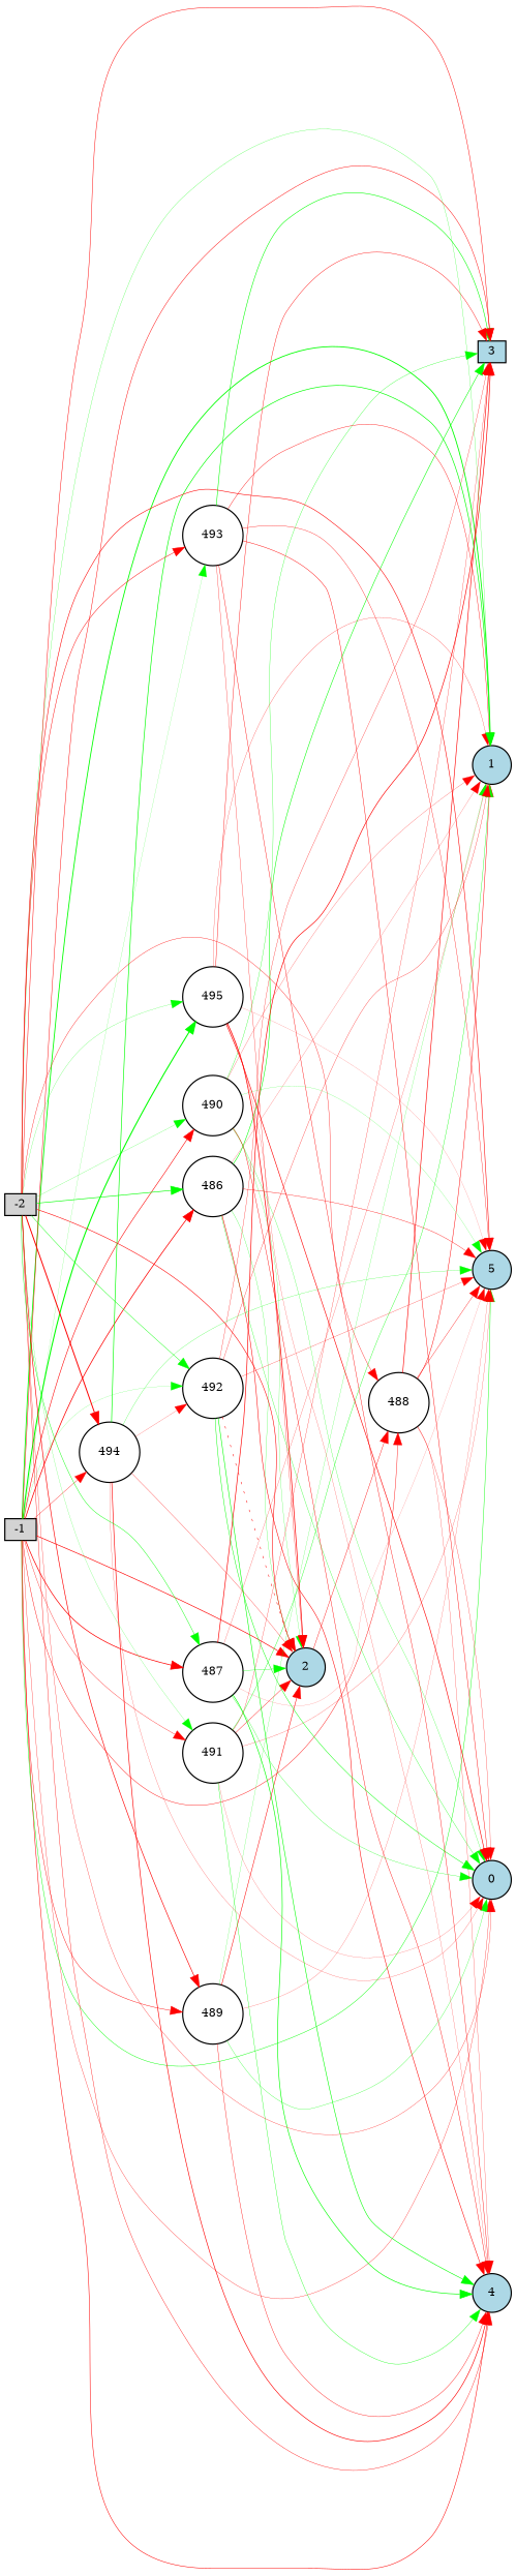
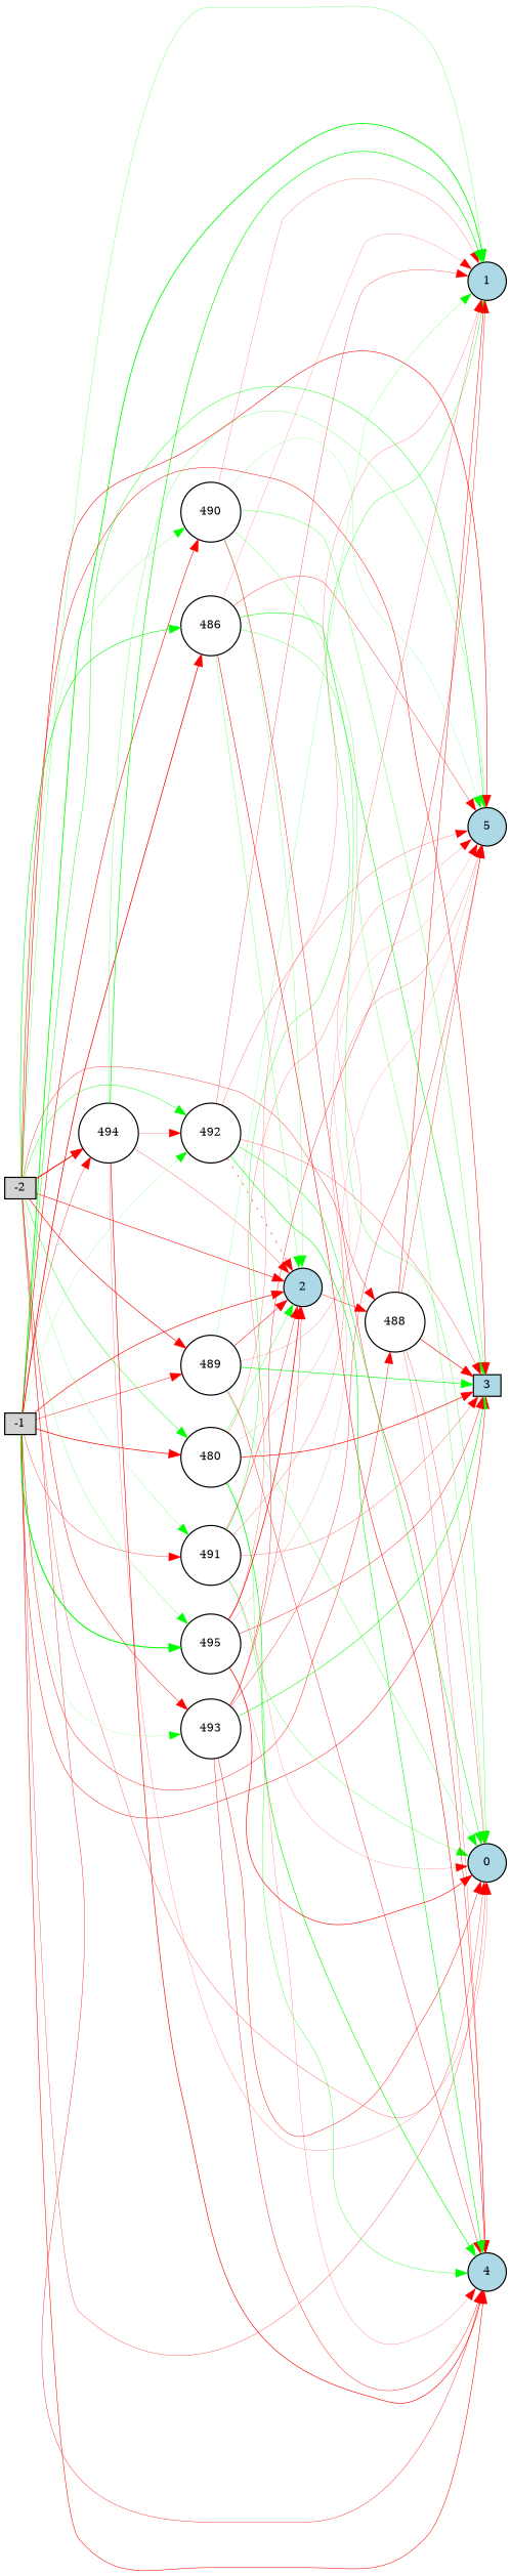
  digraph {
    rankdir=LR
    node [fillcolor=white fontsize=9 shape=circle style=filled]
    edge [color=red style=solid]
    -1 [fillcolor=lightgray height=0.2 shape=box width=0.2]
    0 [fillcolor=lightblue height=0.2 width=0.2]
    1 [fillcolor=lightblue height=0.2 width=0.2]
    2 [fillcolor=lightblue height=0.2 width=0.2]
    3 [fillcolor=lightblue height=0.2 shape=box width=0.2]
    4 [fillcolor=lightblue height=0.2 width=0.2]
    5 [fillcolor=lightblue height=0.2 width=0.2]
    486 [height=0.2 width=0.2]
-   487 [height=0.2 width=0.2]
+   487 [height=0.2 width=0.2 label=480]
    488 [height=0.2 width=0.2]
    489 [height=0.2 width=0.2]
    490 [height=0.2 width=0.2]
    491 [height=0.2 width=0.2]
    492 [height=0.2 width=0.2]
    493 [height=0.2 width=0.2]
    494 [height=0.2 width=0.2]
    495 [height=0.2 width=0.2]
    -2 [fillcolor=lightgray height=0.2 shape=box width=0.2]
    -1 -> 0 [penwidth=0.2506488639215134]
    -1 -> 1 [color=green penwidth=0.7123895042885976]
    -1 -> 2 [penwidth=0.5337465145688272]
    -1 -> 3 [penwidth=0.3865824056115006]
    -1 -> 4 [penwidth=0.4325829957156119]
    -1 -> 5 [color=green penwidth=0.36556126083884766]
    -1 -> 486 [penwidth=0.6233653551546883]
    -1 -> 487 [penwidth=0.5871775280817313]
    -1 -> 488 [penwidth=0.34806662200779304]
    -1 -> 489 [penwidth=0.35417322119269645]
    -1 -> 490 [penwidth=0.471144486688132]
    -1 -> 491 [penwidth=0.2733687325717381]
    -1 -> 492 [color=green penwidth=0.12122737882082235]
    -1 -> 493 [color=green penwidth=0.1196620763569708]
    -1 -> 494 [penwidth=0.27159339808853]
    -1 -> 495 [color=green penwidth=0.8998265433960418]
    2 -> 488 [penwidth=0.3337700131492905]
    486 -> 0 [color=green penwidth=0.2527109690512238]
    486 -> 1 [penwidth=0.1456813473351436]
    486 -> 2 [color=green penwidth=0.20195594029177713]
    486 -> 3 [color=green penwidth=0.44795455620980984]
    486 -> 4 [penwidth=0.44498589195064886]
    486 -> 5 [penwidth=0.2995994921202516]
    487 -> 0 [color=green penwidth=0.23283761045930781]
    487 -> 1 [penwidth=0.17372905910953498]
    487 -> 2 [color=green penwidth=0.2645938418496805]
    487 -> 3 [penwidth=0.5470760694348022]
    487 -> 4 [color=green penwidth=0.525073399451443]
    487 -> 5 [penwidth=0.10794245987749386]
    488 -> 0 [penwidth=0.22568146533194886]
    488 -> 1 [penwidth=0.39259314197074446]
    488 -> 3 [penwidth=0.5190737237514541]
    488 -> 4 [penwidth=0.1980863239234693]
    488 -> 5 [penwidth=0.2862274661327374]
    489 -> 0 [color=green penwidth=0.2301835399575802]
    489 -> 1 [color=green penwidth=0.16148959602469087]
    489 -> 2 [penwidth=0.42517474760628815]
+   489 -> 3 [color=green penwidth=0.5280013438067713]
    489 -> 4 [penwidth=0.3186126570884451]
    489 -> 5 [penwidth=0.15309909162556373]
    490 -> 0 [color=green penwidth=0.20424380070204368]
    490 -> 1 [penwidth=0.17193373287737357]
    490 -> 2 [color=green penwidth=0.17851794544531224]
    490 -> 3 [color=green penwidth=0.24915991695468814]
    490 -> 4 [penwidth=0.3449626350837107]
    490 -> 5 [color=green penwidth=0.1374366509105996]
    491 -> 0 [penwidth=0.14246639720446097]
    491 -> 1 [color=green penwidth=0.29973729635072466]
    491 -> 2 [penwidth=0.31315160884489696]
    491 -> 3 [penwidth=0.2167663897115996]
    491 -> 4 [color=green penwidth=0.2926552827590897]
    491 -> 5 [penwidth=0.1752109045391511]
    492 -> 0 [color=green penwidth=0.3850617450303353]
    492 -> 1 [penwidth=0.24580119774172848]
    492 -> 2 [penwidth=0.4165219931265658 style=dotted]
    492 -> 3 [penwidth=0.24516483588434881]
    492 -> 4 [color=green penwidth=0.476001298497265]
    492 -> 5 [penwidth=0.20449536105410931]
    493 -> 0 [penwidth=0.3647113670585298]
    493 -> 1 [penwidth=0.3218864048245832]
    493 -> 2 [penwidth=0.24675768561951855]
    493 -> 3 [color=green penwidth=0.45823425228767123]
    493 -> 4 [penwidth=0.3391082810111148]
    493 -> 5 [penwidth=0.2862720006231187]
    494 -> 0 [penwidth=0.16599283760844447]
    494 -> 1 [color=green penwidth=0.5434639889958894]
    494 -> 2 [penwidth=0.22769406549254825]
    494 -> 4 [penwidth=0.5226267098790693]
    494 -> 5 [color=green penwidth=0.19217789783940226]
    494 -> 492 [penwidth=0.15808919881891464]
    495 -> 0 [penwidth=0.5149577236085068]
    495 -> 1 [penwidth=0.19559124468657096]
    495 -> 2 [penwidth=0.5950088184254296]
    495 -> 3 [penwidth=0.3414871239395635]
    495 -> 4 [penwidth=0.16589243797687758]
    495 -> 5 [penwidth=0.10795227999752627]
    -2 -> 0 [penwidth=0.2368238256815894]
    -2 -> 1 [color=green penwidth=0.1957734353478559]
    -2 -> 2 [penwidth=0.46302608857216165]
    -2 -> 3 [penwidth=0.39235877991357815]
    -2 -> 4 [penwidth=0.3143144867545786]
    -2 -> 5 [penwidth=0.4655490782715114]
    -2 -> 486 [color=green penwidth=0.5055293025315196]
    -2 -> 487 [color=green penwidth=0.35885853292836956]
    -2 -> 488 [penwidth=0.295681538355981]
    -2 -> 489 [penwidth=0.531319371249667]
    -2 -> 490 [color=green penwidth=0.15725401709233913]
    -2 -> 491 [color=green penwidth=0.14766725535021308]
    -2 -> 492 [color=green penwidth=0.34100550926281975]
    -2 -> 493 [penwidth=0.3852258416850306]
    -2 -> 494 [penwidth=0.8233297777163662]
    -2 -> 495 [color=green penwidth=0.164873847811071]
  }
